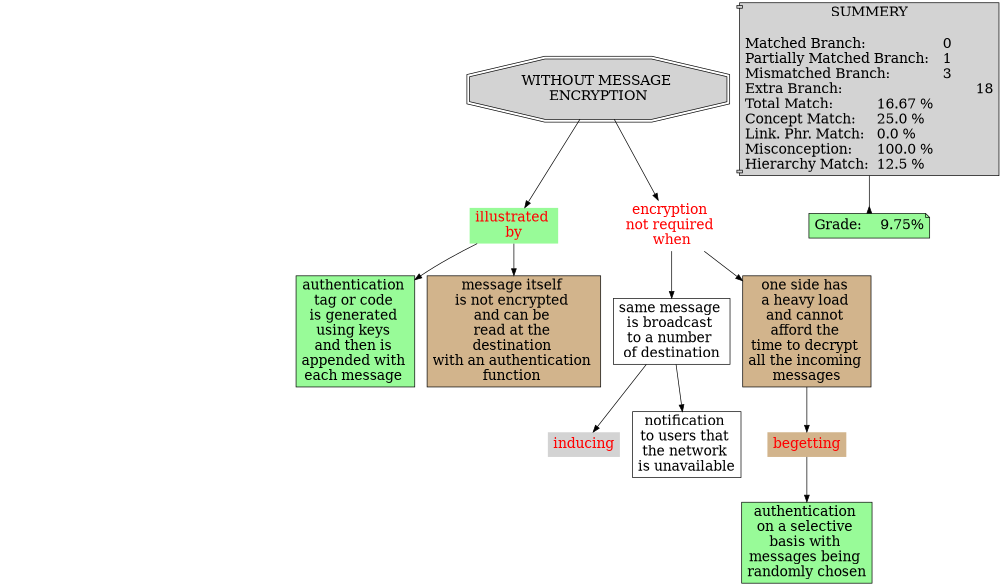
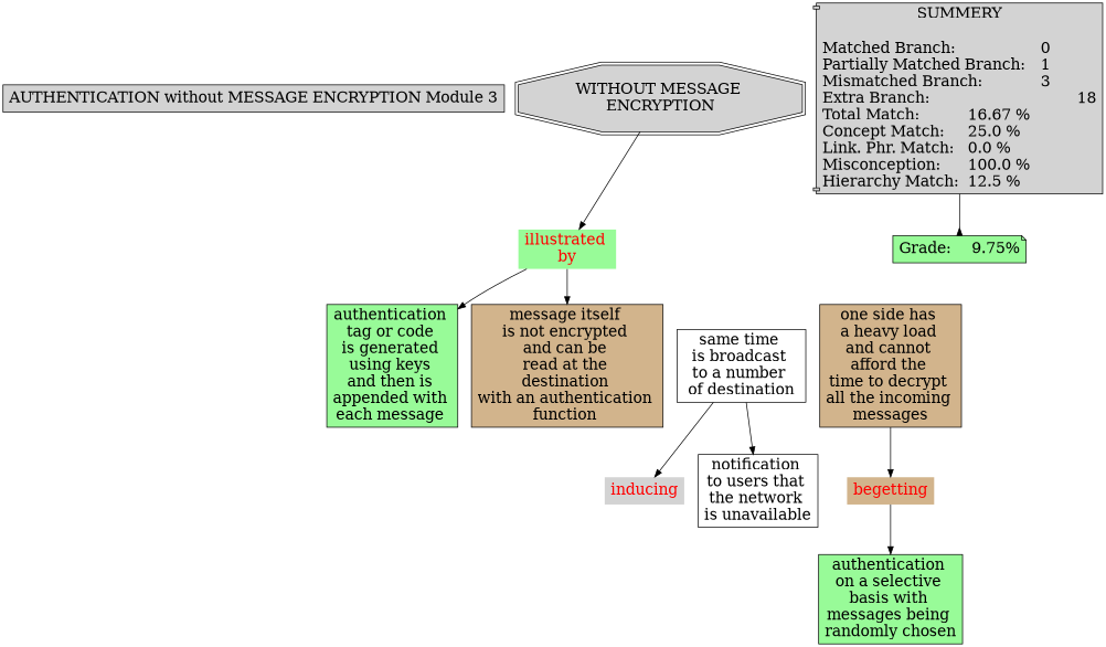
  digraph {
    node [Gsplines=true fillcolor=lightgrey fontsize=20 shape=rect style=filled]
    edge [constraint=true]
+   n1 [label="AUTHENTICATION without MESSAGE ENCRYPTION Module 3"]
    n2 [label="WITHOUT MESSAGE \nENCRYPTION" shape=doubleoctagon]
    n3 [fillcolor=palegreen fontcolor=red label="illustrated \nby" shape=none]
-   n4 [fillcolor=white fontcolor=red label="encryption \nnot required \nwhen" shape=none]
    n5 [fillcolor=palegreen label="authentication \ntag or code \nis generated \nusing keys \nand then is \nappended with \neach message \n"]
    n6 [fillcolor=tan label="message itself \nis not encrypted \nand can be \nread at the \ndestination \nwith an authentication \nfunction "]
-   n7 [fillcolor=white label="same message \nis broadcast \nto a number \nof destination\n"]
+   n7 [fillcolor=white label="same time \nis broadcast \nto a number \nof destination\n"]
    n8 [fillcolor=tan label="one side has \na heavy load \nand cannot \nafford the \ntime to decrypt \nall the incoming \nmessages"]
    n9 [fontcolor=red label=inducing shape=none]
    n10 [fillcolor=white label="notification \nto users that \nthe network \nis unavailable\n"]
    n11 [fillcolor=tan fontcolor=red label=begetting shape=none]
    n12 [fillcolor=palegreen label="authentication \non a selective \nbasis with \nmessages being \nrandomly chosen\n"]
    n13 [label="SUMMERY\n\nMatched Branch:			0\lPartially Matched Branch:	1\lMismatched Branch:		3\lExtra Branch:				18\lTotal Match:		16.67 %\lConcept Match:	25.0 %\lLink. Phr. Match:	0.0 %\lMisconception:	100.0 %\lHierarchy Match:	12.5 %\l" shape=component]
    n14 [fillcolor=palegreen label="Grade:	9.75%" shape=note]
    n2 -> n3
-   n2 -> n4
    n3 -> n5
    n3 -> n6
-   n4 -> n7
-   n4 -> n8
    n7 -> n9
    n7 -> n10
    n8 -> n11
    n11 -> n12
    n13 -> n14 [arrowhead=inv color=black]
  }
